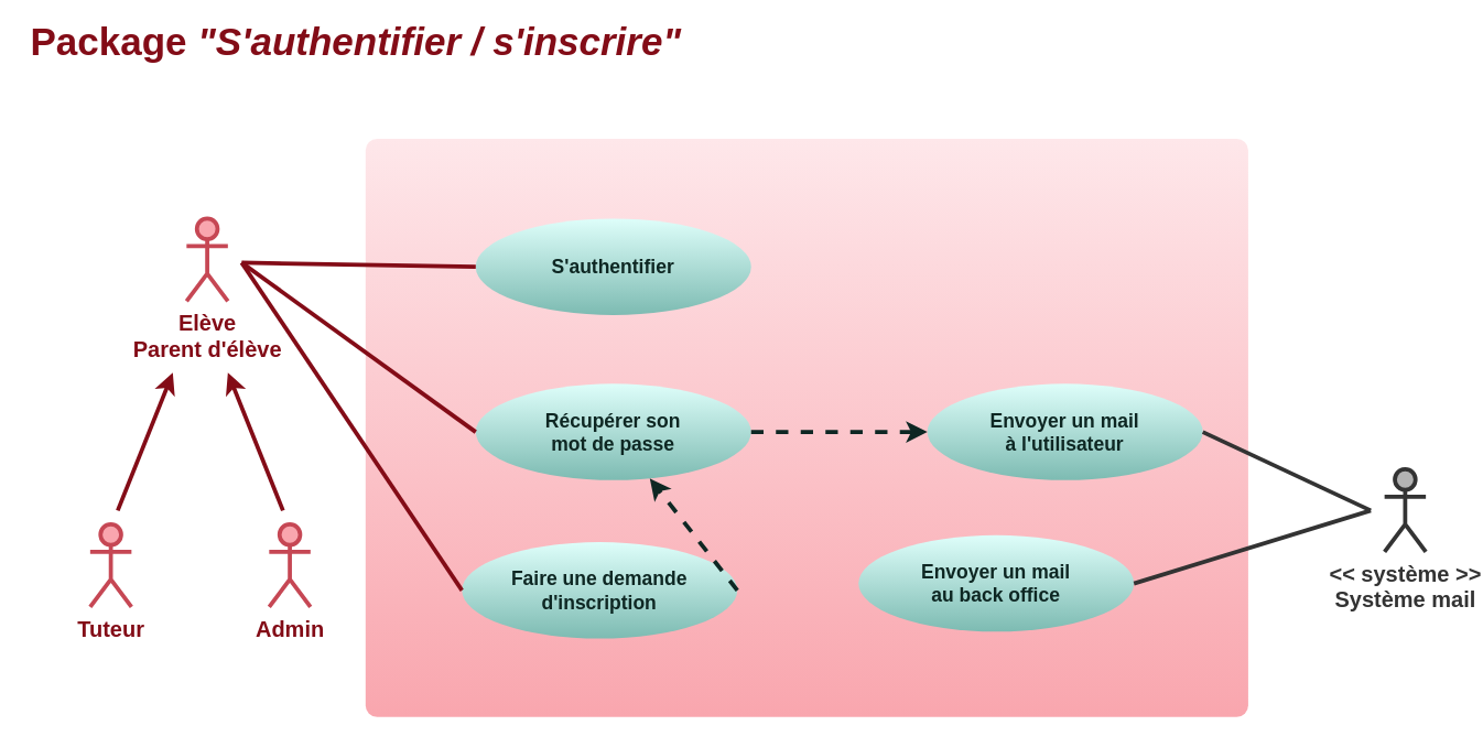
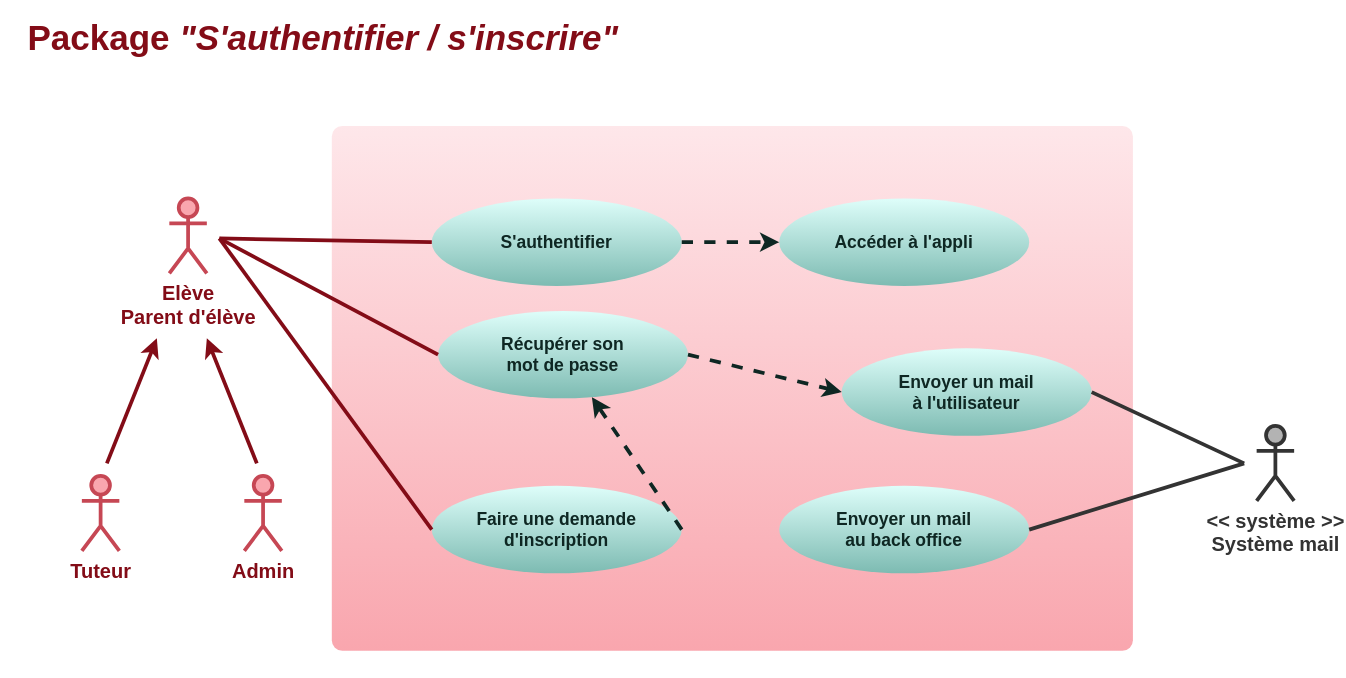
  <mxCell id="0" />
  <mxCell id="1" parent="0" />
  <mxCell id="2" value="&lt;font style=&quot;font-size: 16px&quot;&gt;Elève&lt;br&gt;Parent d'élève&lt;/font&gt;" style="shape=umlActor;verticalLabelPosition=bottom;verticalAlign=top;html=1;strokeWidth=3;strokeColor=#C64754;fillColor=#f9a6ae;fontColor=#830C17;fontStyle=1" parent="1" vertex="1"><mxGeometry x="135" y="158" width="30" height="60" as="geometry" /></mxCell>
  <mxCell id="3" value="&lt;font size=&quot;1&quot; color=&quot;#830c17&quot;&gt;&lt;b style=&quot;font-size: 28px&quot;&gt;Package &lt;i&gt;&quot;S'authentifier / s'inscrire&quot;&lt;/i&gt;&lt;/b&gt;&lt;/font&gt;" style="text;html=1;strokeColor=none;fillColor=none;align=left;verticalAlign=middle;whiteSpace=wrap;rounded=0;fontColor=#660000;" parent="1" vertex="1"><mxGeometry x="20" y="20" width="480" height="20" as="geometry" /></mxCell>
  <mxCell id="4" value="" style="rounded=1;whiteSpace=wrap;html=1;fontColor=#660000;strokeWidth=3;strokeColor=none;fillColor=#F9A6AE;gradientColor=#fee7ea;gradientDirection=north;arcSize=2;" parent="1" vertex="1"><mxGeometry x="265" y="100" width="641" height="420" as="geometry" /></mxCell>
  <mxCell id="5" value="&lt;font style=&quot;font-size: 16px&quot;&gt;Admin&lt;/font&gt;" style="shape=umlActor;verticalLabelPosition=bottom;verticalAlign=top;html=1;strokeWidth=3;strokeColor=#C64754;fillColor=#f9a6ae;fontColor=#830C17;fontStyle=1" parent="1" vertex="1"><mxGeometry x="195" y="380" width="30" height="60" as="geometry" /></mxCell>
  <mxCell id="6" value="&lt;font style=&quot;font-size: 16px&quot;&gt;Tuteur&lt;br&gt;&lt;/font&gt;" style="shape=umlActor;verticalLabelPosition=bottom;verticalAlign=top;html=1;strokeWidth=3;strokeColor=#C64754;fillColor=#f9a6ae;fontColor=#830C17;fontStyle=1" parent="1" vertex="1"><mxGeometry x="65" y="380" width="30" height="60" as="geometry" /></mxCell>
  <mxCell id="7" value="&lt;font size=&quot;1&quot;&gt;&lt;b style=&quot;font-size: 14px&quot;&gt;S'authentifier&lt;/b&gt;&lt;/font&gt;" style="ellipse;whiteSpace=wrap;html=1;rounded=1;strokeWidth=3;fontColor=#0e2723;strokeColor=none;fillColor=#defefa;gradientColor=#7dbbb2;" parent="1" vertex="1"><mxGeometry x="345" y="158" width="200" height="70" as="geometry" /></mxCell>
- <mxCell id="8" value="&lt;font style=&quot;font-size: 14px&quot;&gt;&lt;b&gt;Récupérer son &lt;br&gt;mot de passe&lt;br&gt;&lt;/b&gt;&lt;/font&gt;" style="ellipse;whiteSpace=wrap;html=1;rounded=1;strokeWidth=3;fontColor=#0e2723;strokeColor=none;fillColor=#defefa;gradientColor=#7dbbb2;" parent="1" vertex="1"><mxGeometry x="345" y="278" width="200" height="70" as="geometry" /></mxCell>
- <mxCell id="9" value="&lt;font style=&quot;font-size: 14px&quot;&gt;&lt;b&gt;Faire une demande&lt;br&gt;d'inscription&lt;br&gt;&lt;/b&gt;&lt;/font&gt;" style="ellipse;whiteSpace=wrap;html=1;rounded=1;strokeWidth=3;fontColor=#0e2723;strokeColor=none;fillColor=#defefa;gradientColor=#7dbbb2;" parent="1" vertex="1"><mxGeometry x="335" y="393" width="200" height="70" as="geometry" /></mxCell>
+ <mxCell id="8" value="&lt;font style=&quot;font-size: 14px&quot;&gt;&lt;b&gt;Récupérer son &lt;br&gt;mot de passe&lt;br&gt;&lt;/b&gt;&lt;/font&gt;" style="ellipse;whiteSpace=wrap;html=1;rounded=1;strokeWidth=3;fontColor=#0e2723;strokeColor=none;fillColor=#defefa;gradientColor=#7dbbb2;" parent="1" vertex="1"><mxGeometry x="350" y="248" width="200" height="70" as="geometry" /></mxCell>
+ <mxCell id="9" value="&lt;font style=&quot;font-size: 14px&quot;&gt;&lt;b&gt;Faire une demande&lt;br&gt;d'inscription&lt;br&gt;&lt;/b&gt;&lt;/font&gt;" style="ellipse;whiteSpace=wrap;html=1;rounded=1;strokeWidth=3;fontColor=#0e2723;strokeColor=none;fillColor=#defefa;gradientColor=#7dbbb2;" parent="1" vertex="1"><mxGeometry x="345" y="388" width="200" height="70" as="geometry" /></mxCell>
  <mxCell id="10" value="&lt;font style=&quot;font-size: 14px&quot;&gt;&lt;b&gt;Envoyer un mail&lt;br&gt;à l'utilisateur&lt;br&gt;&lt;/b&gt;&lt;/font&gt;" style="ellipse;whiteSpace=wrap;html=1;rounded=1;strokeWidth=3;fontColor=#0e2723;strokeColor=none;fillColor=#defefa;gradientColor=#7dbbb2;" parent="1" vertex="1"><mxGeometry x="673" y="278" width="200" height="70" as="geometry" /></mxCell>
  <mxCell id="11" value="&lt;font style=&quot;font-size: 14px&quot;&gt;&lt;b&gt;Envoyer un mail&lt;br&gt;au back office&lt;br&gt;&lt;/b&gt;&lt;/font&gt;" style="ellipse;whiteSpace=wrap;html=1;rounded=1;strokeWidth=3;fontColor=#0e2723;strokeColor=none;fillColor=#defefa;gradientColor=#7dbbb2;" parent="1" vertex="1"><mxGeometry x="623" y="388" width="200" height="70" as="geometry" /></mxCell>
  <mxCell id="12" value="" style="endArrow=classic;html=1;fontColor=#0e2723;strokeColor=#0E2723;strokeWidth=3;entryX=0;entryY=0.5;entryDx=0;entryDy=0;exitX=1;exitY=0.5;exitDx=0;exitDy=0;dashed=1;" parent="1" source="8" target="10" edge="1"><mxGeometry width="50" height="50" relative="1" as="geometry"><mxPoint x="513" y="288" as="sourcePoint" /><mxPoint x="563" y="238" as="targetPoint" /></mxGeometry></mxCell>
  <mxCell id="13" value="" style="endArrow=classic;html=1;fontColor=#0e2723;strokeColor=#0E2723;strokeWidth=3;exitX=1;exitY=0.5;exitDx=0;exitDy=0;dashed=1;" parent="1" source="9" target="8" edge="1"><mxGeometry width="50" height="50" relative="1" as="geometry"><mxPoint x="520" y="333" as="sourcePoint" /><mxPoint x="643" y="333" as="targetPoint" /></mxGeometry></mxCell>
  <mxCell id="14" value="" style="endArrow=none;html=1;fontColor=#0e2723;strokeWidth=3;strokeColor=#830C17;exitX=0;exitY=0.5;exitDx=0;exitDy=0;" parent="1" source="7" edge="1"><mxGeometry width="50" height="50" relative="1" as="geometry"><mxPoint x="535" y="460" as="sourcePoint" /><mxPoint x="175" y="190" as="targetPoint" /></mxGeometry></mxCell>
  <mxCell id="15" value="" style="endArrow=none;html=1;fontColor=#0e2723;strokeWidth=3;strokeColor=#830C17;exitX=0;exitY=0.5;exitDx=0;exitDy=0;" parent="1" source="8" edge="1"><mxGeometry width="50" height="50" relative="1" as="geometry"><mxPoint x="313.5" y="242" as="sourcePoint" /><mxPoint x="175" y="190" as="targetPoint" /></mxGeometry></mxCell>
  <mxCell id="16" value="" style="endArrow=none;html=1;fontColor=#0e2723;strokeWidth=3;strokeColor=#830C17;exitX=0;exitY=0.5;exitDx=0;exitDy=0;" parent="1" source="9" edge="1"><mxGeometry width="50" height="50" relative="1" as="geometry"><mxPoint x="323.5" y="252" as="sourcePoint" /><mxPoint x="175" y="190" as="targetPoint" /></mxGeometry></mxCell>
+ <mxCell id="17" value="&lt;font size=&quot;1&quot;&gt;&lt;b style=&quot;font-size: 14px&quot;&gt;Accéder à l'appli&lt;/b&gt;&lt;/font&gt;" style="ellipse;whiteSpace=wrap;html=1;rounded=1;strokeWidth=3;fontColor=#0e2723;strokeColor=none;fillColor=#defefa;gradientColor=#7dbbb2;" vertex="1" parent="1"><mxGeometry x="623" y="158" width="200" height="70" as="geometry" /></mxCell>
+ <mxCell id="18" value="" style="endArrow=classic;html=1;fontColor=#0e2723;strokeColor=#0E2723;strokeWidth=3;entryX=0;entryY=0.5;entryDx=0;entryDy=0;exitX=1;exitY=0.5;exitDx=0;exitDy=0;dashed=1;" edge="1" parent="1" source="7" target="17"><mxGeometry width="50" height="50" relative="1" as="geometry"><mxPoint x="510" y="323" as="sourcePoint" /><mxPoint x="633" y="323" as="targetPoint" /></mxGeometry></mxCell>
  <mxCell id="19" value="" style="endArrow=classic;html=1;fontColor=#0e2723;strokeWidth=3;strokeColor=#830C17;" edge="1" parent="1"><mxGeometry width="50" height="50" relative="1" as="geometry"><mxPoint x="85" y="370" as="sourcePoint" /><mxPoint x="125" y="270" as="targetPoint" /></mxGeometry></mxCell>
  <mxCell id="20" value="" style="endArrow=classic;html=1;fontColor=#0e2723;strokeWidth=3;strokeColor=#830C17;" edge="1" parent="1"><mxGeometry width="50" height="50" relative="1" as="geometry"><mxPoint x="205" y="370" as="sourcePoint" /><mxPoint x="165" y="270" as="targetPoint" /></mxGeometry></mxCell>
  <mxCell id="21" value="&lt;font style=&quot;font-size: 16px&quot;&gt;&amp;lt;&amp;lt; système &amp;gt;&amp;gt;&lt;br&gt;Système mail&lt;br&gt;&lt;/font&gt;" style="shape=umlActor;verticalLabelPosition=bottom;verticalAlign=top;html=1;strokeWidth=3;fontStyle=1;fontColor=#333333;strokeColor=#333333;fillColor=#B3B3B3;" vertex="1" parent="1"><mxGeometry x="1005" y="340" width="30" height="60" as="geometry" /></mxCell>
  <mxCell id="22" value="" style="endArrow=none;html=1;fontColor=#0e2723;strokeWidth=3;exitX=1;exitY=0.5;exitDx=0;exitDy=0;strokeColor=#333333;" edge="1" parent="1" source="10"><mxGeometry width="50" height="50" relative="1" as="geometry"><mxPoint x="355" y="203" as="sourcePoint" /><mxPoint x="995" y="370" as="targetPoint" /></mxGeometry></mxCell>
  <mxCell id="23" value="" style="endArrow=none;html=1;fontColor=#0e2723;strokeWidth=3;exitX=1;exitY=0.5;exitDx=0;exitDy=0;strokeColor=#333333;" edge="1" parent="1" source="11"><mxGeometry width="50" height="50" relative="1" as="geometry"><mxPoint x="833" y="323" as="sourcePoint" /><mxPoint x="995" y="370" as="targetPoint" /></mxGeometry></mxCell>
